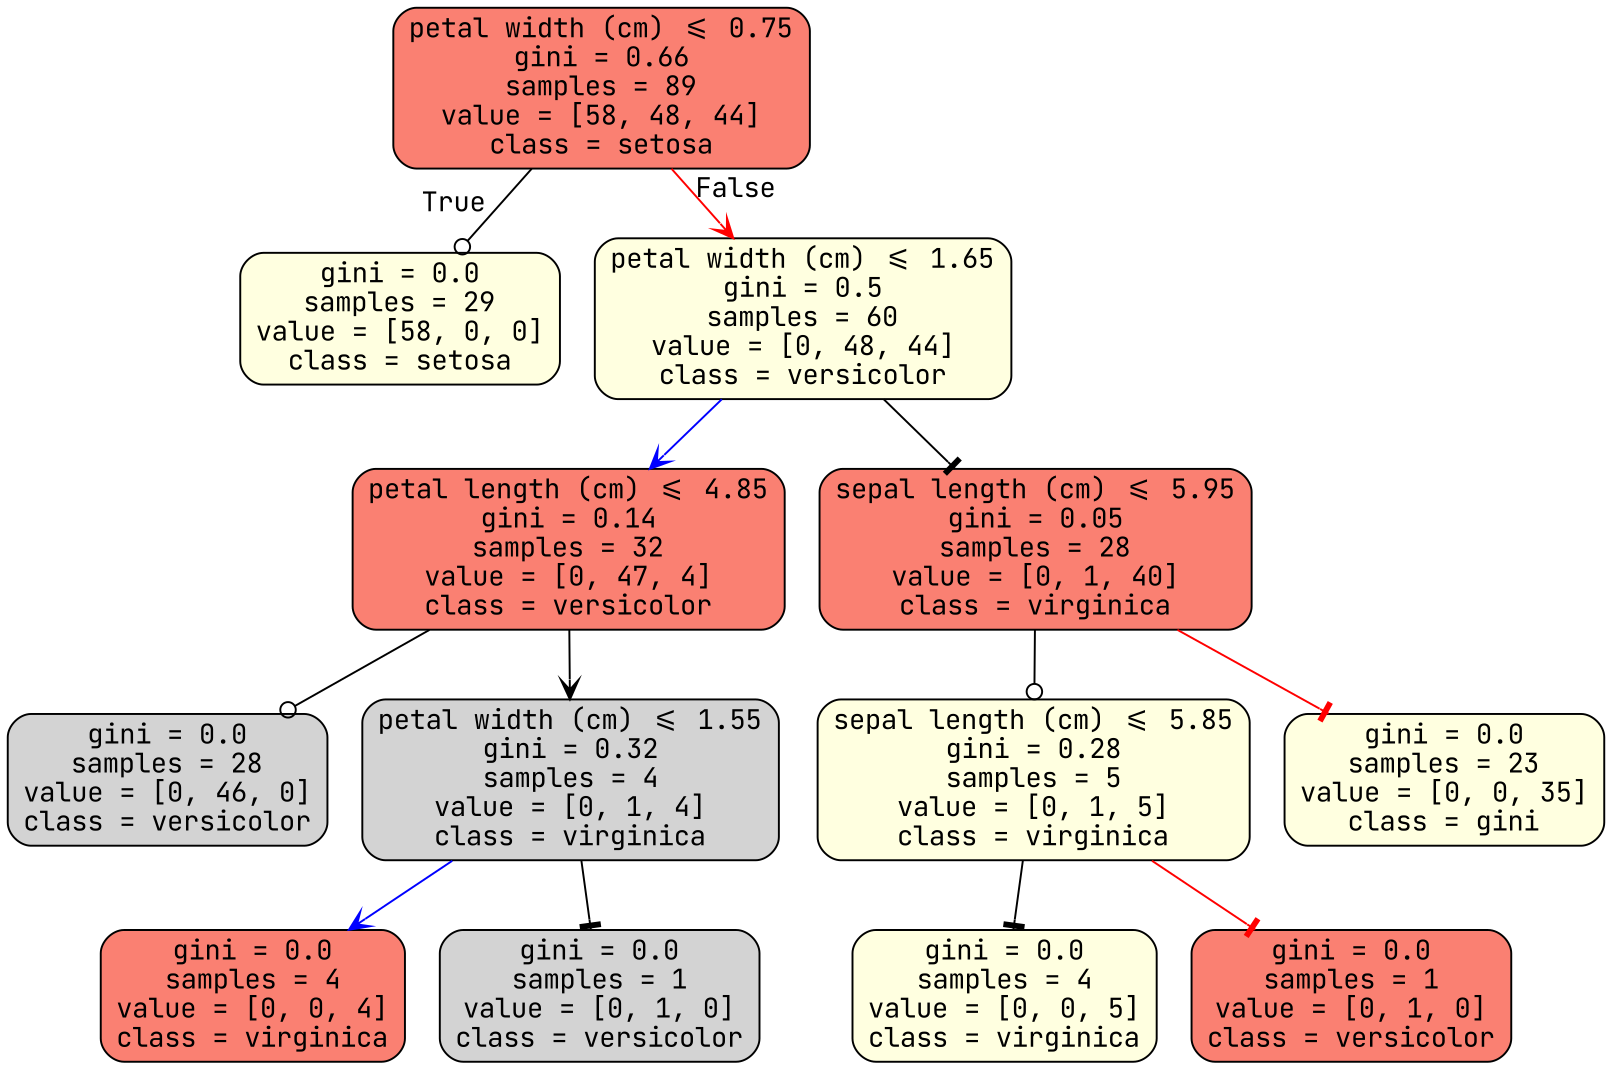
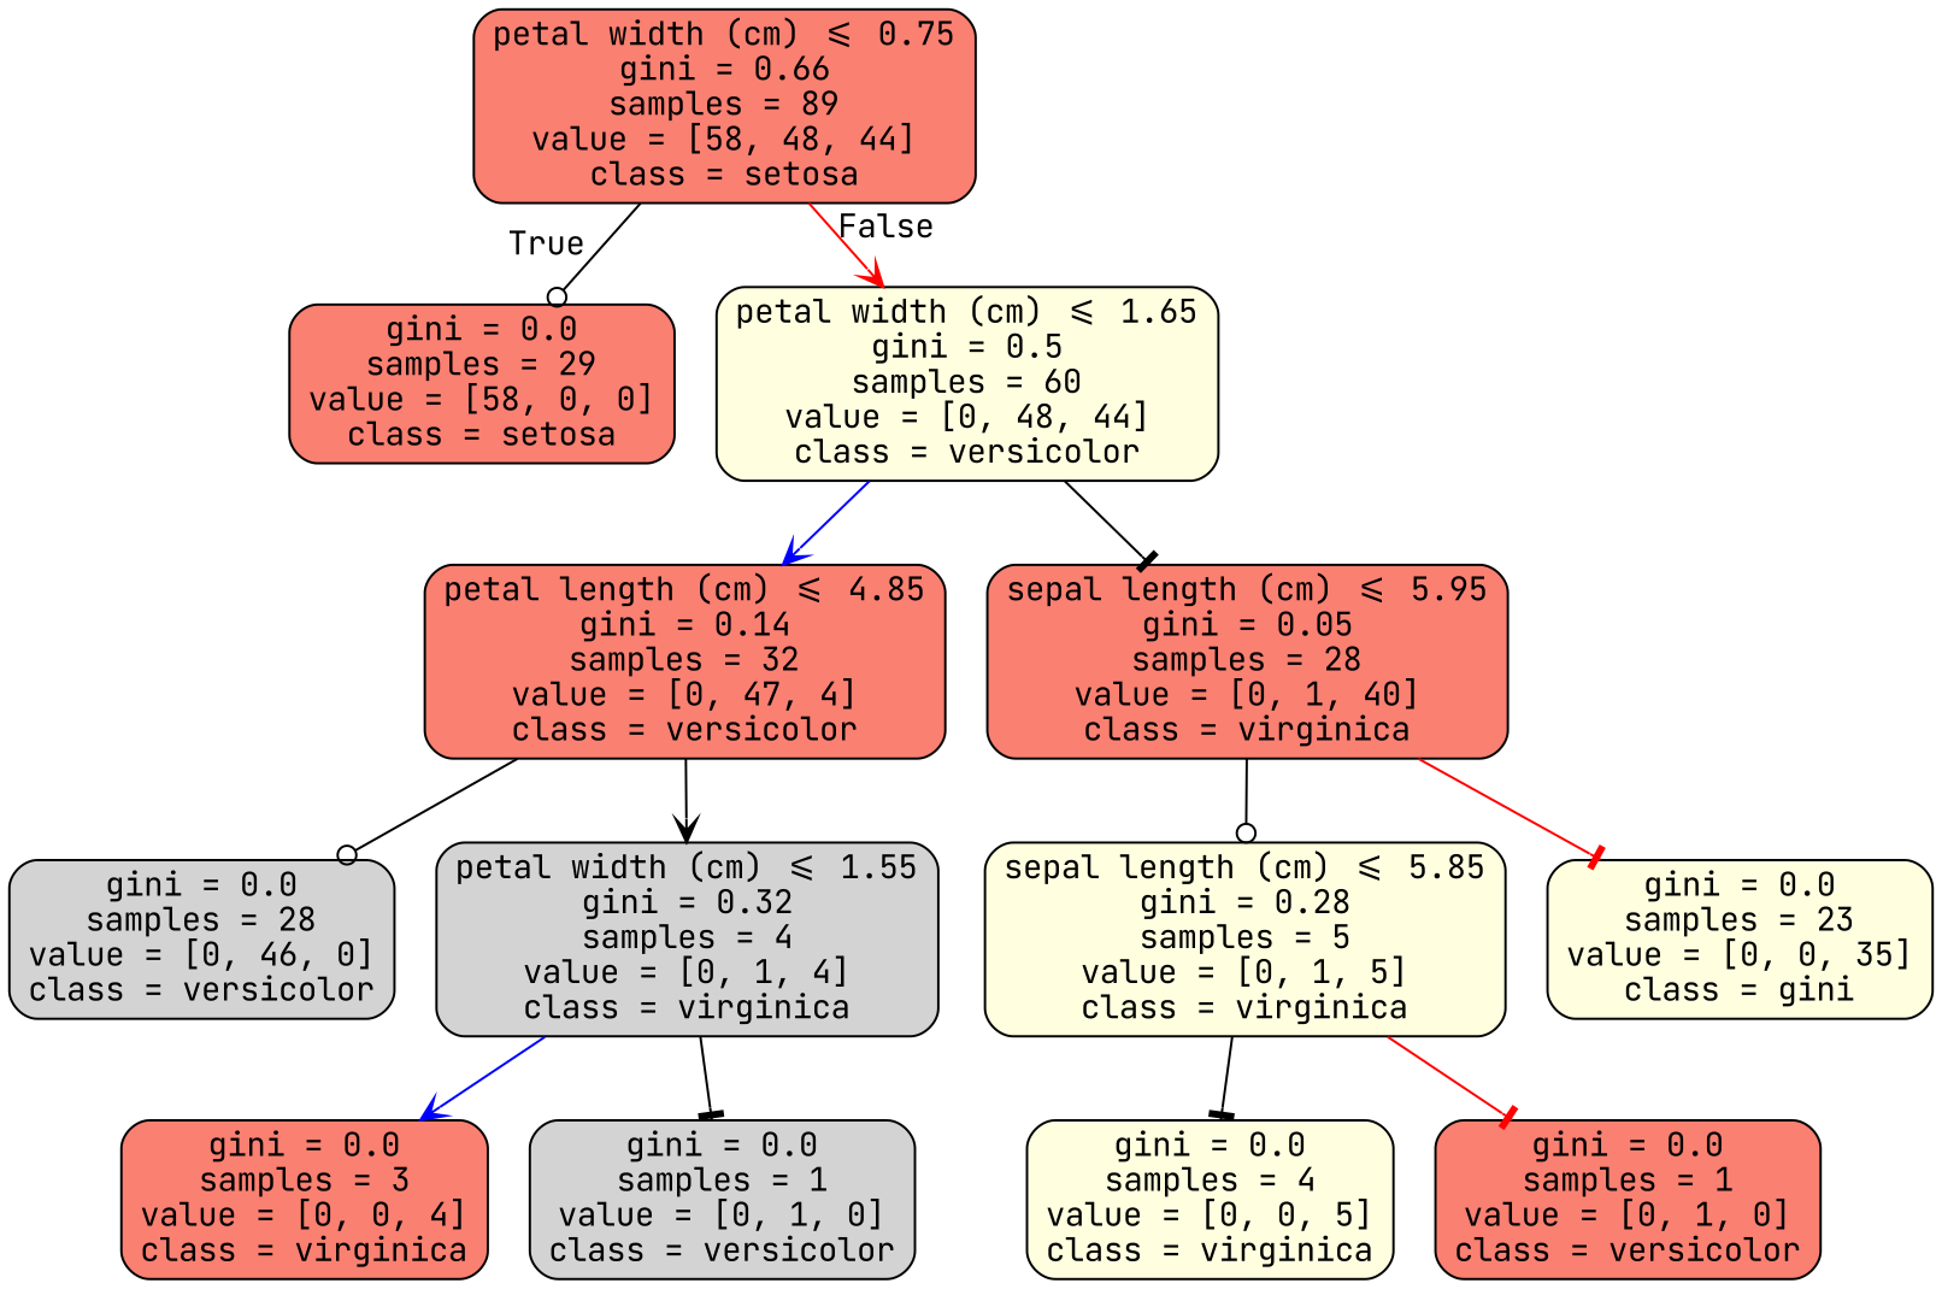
  digraph {
    fontname="JetBrains Mono"
    node [color=black fillcolor=salmon fontname="JetBrains Mono" shape=box style="filled, rounded"]
    edge [arrowhead=tee color=black fontname="JetBrains Mono"]
    n1 [label="petal width (cm) <= 0.75\ngini = 0.66\nsamples = 89\nvalue = [58, 48, 44]\nclass = setosa"]
-   n2 [fillcolor=lightyellow label="gini = 0.0\nsamples = 29\nvalue = [58, 0, 0]\nclass = setosa"]
+   n2 [label="gini = 0.0\nsamples = 29\nvalue = [58, 0, 0]\nclass = setosa"]
    n3 [fillcolor=lightyellow label="petal width (cm) <= 1.65\ngini = 0.5\nsamples = 60\nvalue = [0, 48, 44]\nclass = versicolor"]
    n4 [label="petal length (cm) <= 4.85\ngini = 0.14\nsamples = 32\nvalue = [0, 47, 4]\nclass = versicolor"]
    n5 [label="sepal length (cm) <= 5.95\ngini = 0.05\nsamples = 28\nvalue = [0, 1, 40]\nclass = virginica"]
    n6 [fillcolor=lightgrey label="gini = 0.0\nsamples = 28\nvalue = [0, 46, 0]\nclass = versicolor"]
    n7 [fillcolor=lightgrey label="petal width (cm) <= 1.55\ngini = 0.32\nsamples = 4\nvalue = [0, 1, 4]\nclass = virginica"]
    n8 [fillcolor=lightyellow label="sepal length (cm) <= 5.85\ngini = 0.28\nsamples = 5\nvalue = [0, 1, 5]\nclass = virginica"]
    n9 [fillcolor=lightyellow label="gini = 0.0\nsamples = 23\nvalue = [0, 0, 35]\nclass = gini"]
-   n10 [label="gini = 0.0\nsamples = 4\nvalue = [0, 0, 4]\nclass = virginica"]
+   n10 [label="gini = 0.0\nsamples = 3\nvalue = [0, 0, 4]\nclass = virginica"]
    n11 [fillcolor=lightgrey label="gini = 0.0\nsamples = 1\nvalue = [0, 1, 0]\nclass = versicolor"]
    n12 [fillcolor=lightyellow label="gini = 0.0\nsamples = 4\nvalue = [0, 0, 5]\nclass = virginica"]
    n13 [label="gini = 0.0\nsamples = 1\nvalue = [0, 1, 0]\nclass = versicolor"]
    n1 -> n2 [arrowhead=odot headlabel=True labelangle=45 labeldistance=2.5]
    n1 -> n3 [arrowhead=vee color=red headlabel=False labelangle=-45 labeldistance=2.5]
    n3 -> n4 [arrowhead=vee color=blue]
    n3 -> n5
    n4 -> n6 [arrowhead=odot]
    n4 -> n7 [arrowhead=vee]
    n5 -> n8 [arrowhead=odot]
    n5 -> n9 [color=red]
    n7 -> n10 [arrowhead=vee color=blue]
    n7 -> n11
    n8 -> n12
    n8 -> n13 [color=red]
  }
